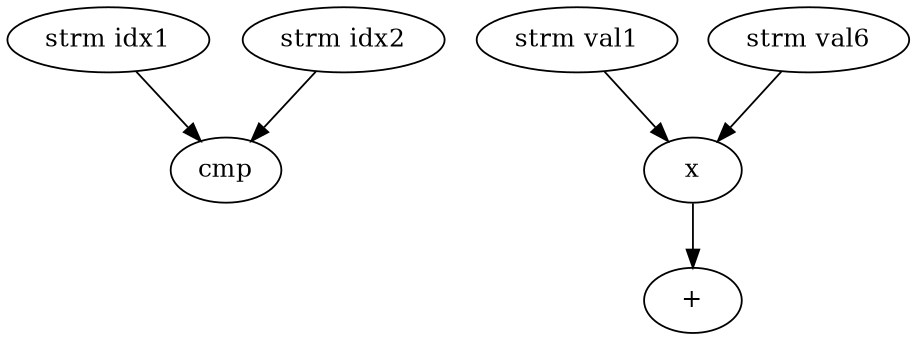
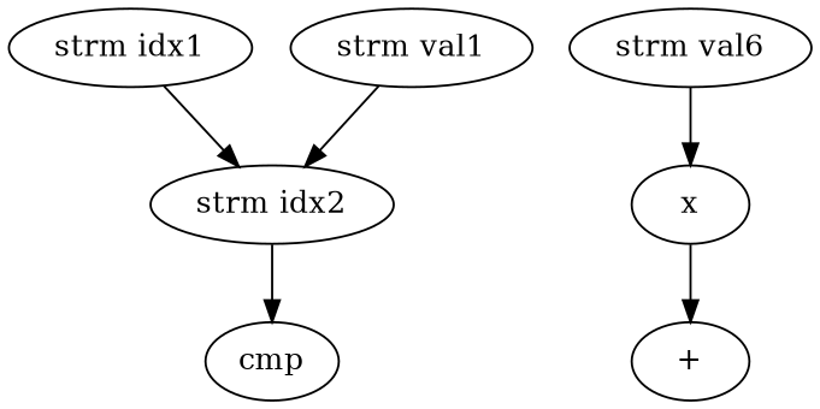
  digraph {
    n1 [label="strm idx1"]
    n2 [label=cmp]
    n3 [label="strm idx2"]
    n4 [label="strm val1"]
    n5 [label=x]
    n6 [label="+"]
    n7 [label="strm val6"]
-   n1 -> n2
+   n1 -> n3
    n3 -> n2
-   n4 -> n5
+   n4 -> n3
    n5 -> n6
    n7 -> n5
  }
